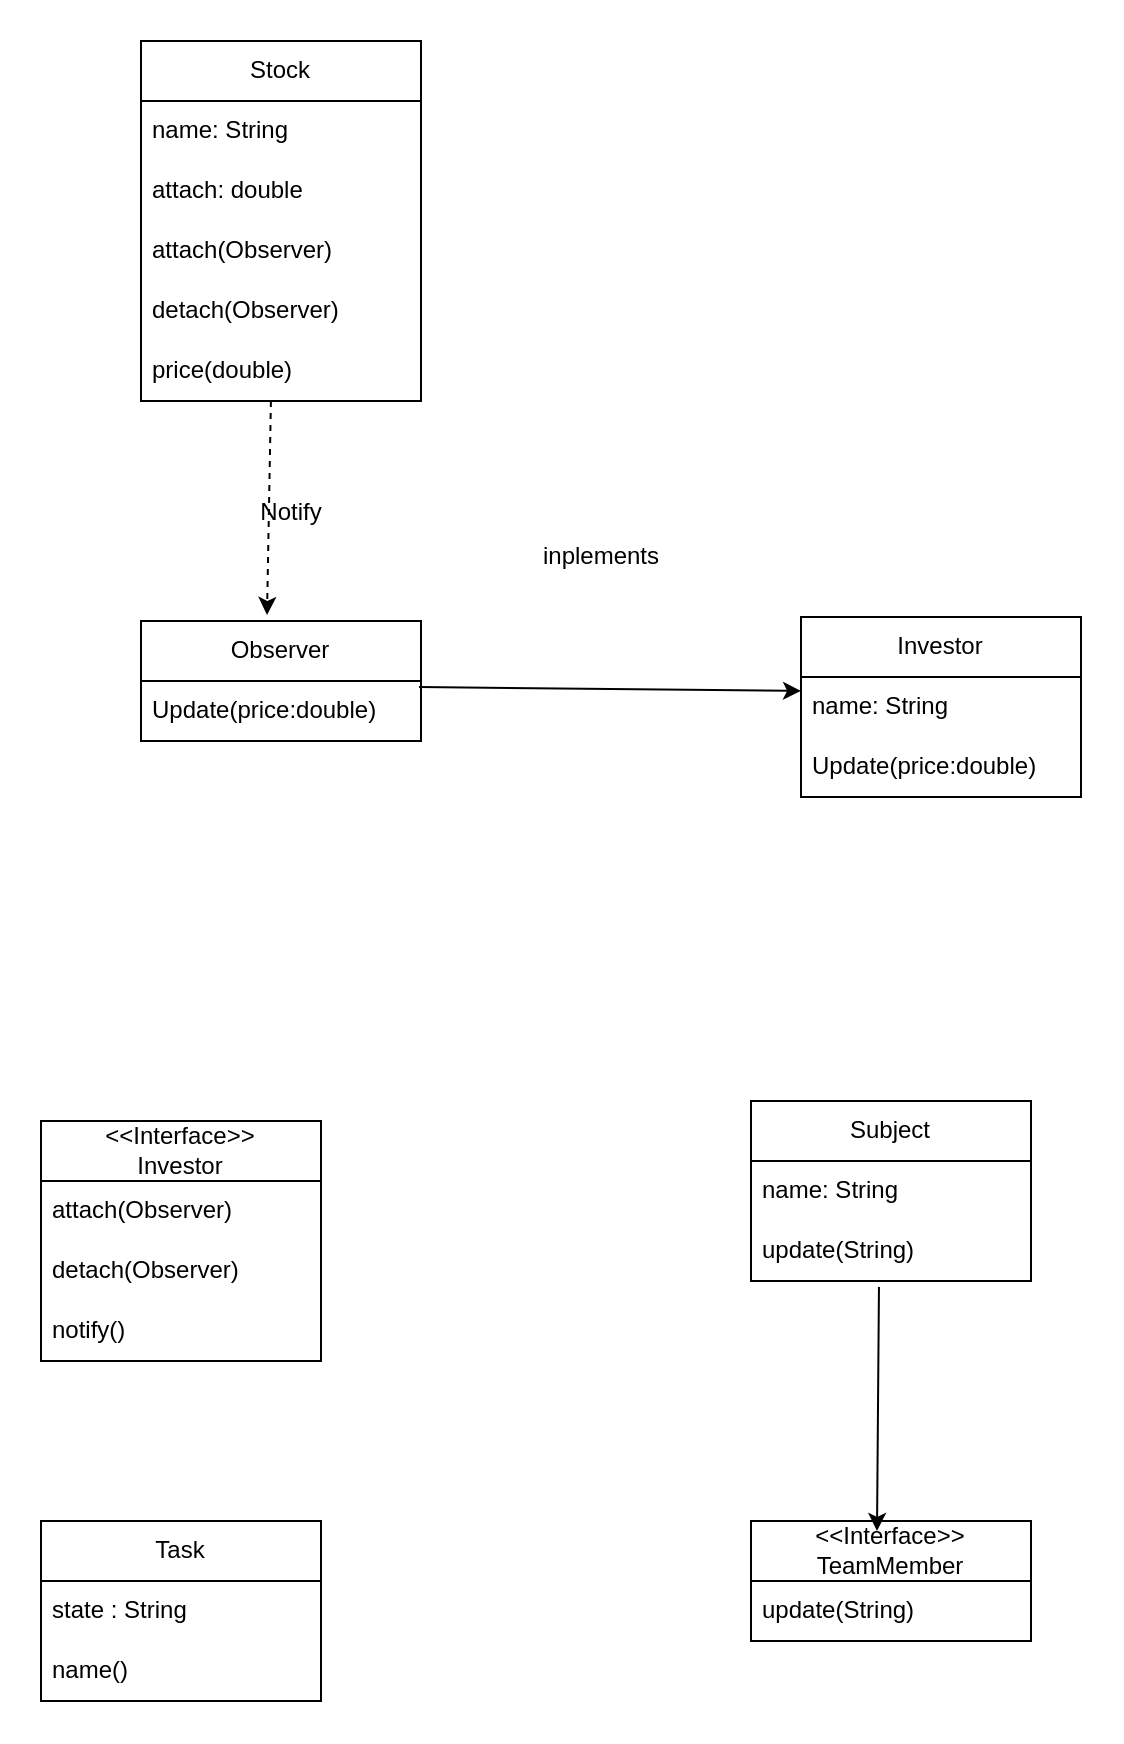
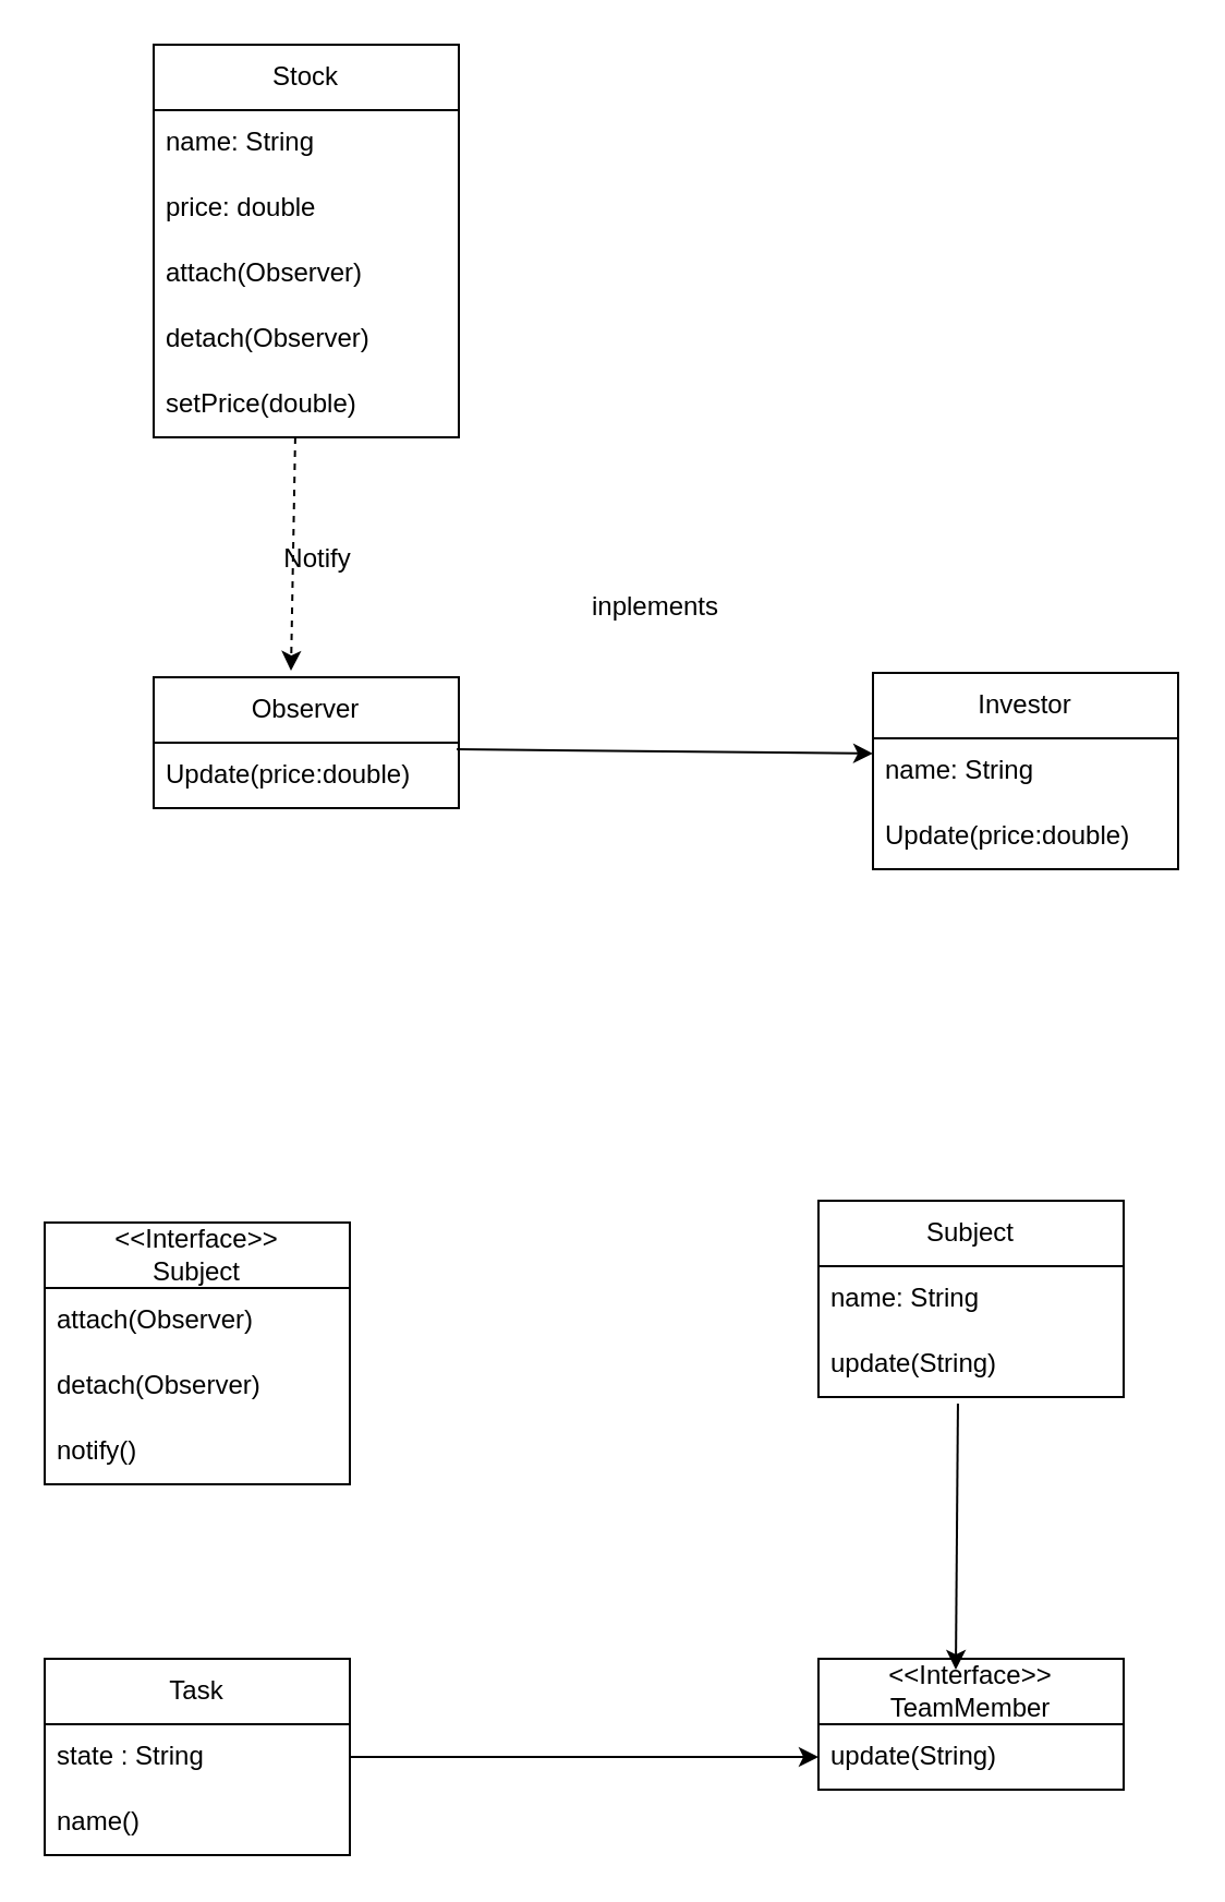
  <mxCell id="0" />
  <mxCell id="1" parent="0" />
  <mxCell id="2" value="Stock" style="swimlane;fontStyle=0;childLayout=stackLayout;horizontal=1;startSize=30;horizontalStack=0;resizeParent=1;resizeParentMax=0;resizeLast=0;collapsible=1;marginBottom=0;whiteSpace=wrap;html=1;" vertex="1" parent="1"><mxGeometry x="70" y="20" width="140" height="180" as="geometry" /></mxCell>
  <mxCell id="3" value="name: String" style="text;strokeColor=none;fillColor=none;align=left;verticalAlign=middle;spacingLeft=4;spacingRight=4;overflow=hidden;points=[[0,0.5],[1,0.5]];portConstraint=eastwest;rotatable=0;whiteSpace=wrap;html=1;" vertex="1" parent="2"><mxGeometry y="30" width="140" height="30" as="geometry" /></mxCell>
- <mxCell id="4" value="attach: double" style="text;strokeColor=none;fillColor=none;align=left;verticalAlign=middle;spacingLeft=4;spacingRight=4;overflow=hidden;points=[[0,0.5],[1,0.5]];portConstraint=eastwest;rotatable=0;whiteSpace=wrap;html=1;" vertex="1" parent="2"><mxGeometry y="60" width="140" height="30" as="geometry" /></mxCell>
+ <mxCell id="4" value="price: double" style="text;strokeColor=none;fillColor=none;align=left;verticalAlign=middle;spacingLeft=4;spacingRight=4;overflow=hidden;points=[[0,0.5],[1,0.5]];portConstraint=eastwest;rotatable=0;whiteSpace=wrap;html=1;" vertex="1" parent="2"><mxGeometry y="60" width="140" height="30" as="geometry" /></mxCell>
  <mxCell id="5" value="attach(Observer)" style="text;strokeColor=none;fillColor=none;align=left;verticalAlign=middle;spacingLeft=4;spacingRight=4;overflow=hidden;points=[[0,0.5],[1,0.5]];portConstraint=eastwest;rotatable=0;whiteSpace=wrap;html=1;" vertex="1" parent="2"><mxGeometry y="90" width="140" height="30" as="geometry" /></mxCell>
  <mxCell id="6" value="detach(Observer)" style="text;strokeColor=none;fillColor=none;align=left;verticalAlign=middle;spacingLeft=4;spacingRight=4;overflow=hidden;points=[[0,0.5],[1,0.5]];portConstraint=eastwest;rotatable=0;whiteSpace=wrap;html=1;" vertex="1" parent="2"><mxGeometry y="120" width="140" height="30" as="geometry" /></mxCell>
- <mxCell id="7" value="price(double)" style="text;strokeColor=none;fillColor=none;align=left;verticalAlign=middle;spacingLeft=4;spacingRight=4;overflow=hidden;points=[[0,0.5],[1,0.5]];portConstraint=eastwest;rotatable=0;whiteSpace=wrap;html=1;" vertex="1" parent="2"><mxGeometry y="150" width="140" height="30" as="geometry" /></mxCell>
+ <mxCell id="7" value="setPrice(double)" style="text;strokeColor=none;fillColor=none;align=left;verticalAlign=middle;spacingLeft=4;spacingRight=4;overflow=hidden;points=[[0,0.5],[1,0.5]];portConstraint=eastwest;rotatable=0;whiteSpace=wrap;html=1;" vertex="1" parent="2"><mxGeometry y="150" width="140" height="30" as="geometry" /></mxCell>
  <mxCell id="8" value="Observer" style="swimlane;fontStyle=0;childLayout=stackLayout;horizontal=1;startSize=30;horizontalStack=0;resizeParent=1;resizeParentMax=0;resizeLast=0;collapsible=1;marginBottom=0;whiteSpace=wrap;html=1;" vertex="1" parent="1"><mxGeometry x="70" y="310" width="140" height="60" as="geometry" /></mxCell>
  <mxCell id="9" value="Update(price:double)" style="text;strokeColor=none;fillColor=none;align=left;verticalAlign=middle;spacingLeft=4;spacingRight=4;overflow=hidden;points=[[0,0.5],[1,0.5]];portConstraint=eastwest;rotatable=0;whiteSpace=wrap;html=1;" vertex="1" parent="8"><mxGeometry y="30" width="140" height="30" as="geometry" /></mxCell>
  <mxCell id="10" value="" style="endArrow=classic;html=1;rounded=0;exitX=0.464;exitY=1;exitDx=0;exitDy=0;exitPerimeter=0;entryX=0.45;entryY=-0.05;entryDx=0;entryDy=0;entryPerimeter=0;dashed=1;" edge="1" parent="1" source="7" target="8"><mxGeometry width="50" height="50" relative="1" as="geometry"><mxPoint x="350" y="300" as="sourcePoint" /><mxPoint x="400" y="250" as="targetPoint" /></mxGeometry></mxCell>
  <mxCell id="11" value="Notify&lt;div&gt;&lt;br&gt;&lt;/div&gt;" style="text;html=1;align=center;verticalAlign=middle;resizable=0;points=[];autosize=1;strokeColor=none;fillColor=none;" vertex="1" parent="1"><mxGeometry x="120" y="243" width="50" height="40" as="geometry" /></mxCell>
  <mxCell id="12" value="Investor" style="swimlane;fontStyle=0;childLayout=stackLayout;horizontal=1;startSize=30;horizontalStack=0;resizeParent=1;resizeParentMax=0;resizeLast=0;collapsible=1;marginBottom=0;whiteSpace=wrap;html=1;" vertex="1" parent="1"><mxGeometry x="400" y="308" width="140" height="90" as="geometry" /></mxCell>
  <mxCell id="13" value="name: String" style="text;strokeColor=none;fillColor=none;align=left;verticalAlign=middle;spacingLeft=4;spacingRight=4;overflow=hidden;points=[[0,0.5],[1,0.5]];portConstraint=eastwest;rotatable=0;whiteSpace=wrap;html=1;" vertex="1" parent="12"><mxGeometry y="30" width="140" height="30" as="geometry" /></mxCell>
  <mxCell id="14" value="Update(price:double)" style="text;strokeColor=none;fillColor=none;align=left;verticalAlign=middle;spacingLeft=4;spacingRight=4;overflow=hidden;points=[[0,0.5],[1,0.5]];portConstraint=eastwest;rotatable=0;whiteSpace=wrap;html=1;" vertex="1" parent="12"><mxGeometry y="60" width="140" height="30" as="geometry" /></mxCell>
  <mxCell id="15" value="" style="endArrow=classic;html=1;rounded=0;exitX=0.993;exitY=0.1;exitDx=0;exitDy=0;exitPerimeter=0;entryX=0;entryY=0.233;entryDx=0;entryDy=0;entryPerimeter=0;" edge="1" parent="1" source="9" target="13"><mxGeometry width="50" height="50" relative="1" as="geometry"><mxPoint x="350" y="300" as="sourcePoint" /><mxPoint x="400" y="250" as="targetPoint" /></mxGeometry></mxCell>
  <mxCell id="16" value="inplements" style="text;html=1;align=center;verticalAlign=middle;resizable=0;points=[];autosize=1;strokeColor=none;fillColor=none;" vertex="1" parent="1"><mxGeometry x="255" y="263" width="90" height="30" as="geometry" /></mxCell>
- <mxCell id="17" value="&amp;lt;&amp;lt;Interface&amp;gt;&amp;gt;&lt;div&gt;Investor&lt;/div&gt;" style="swimlane;fontStyle=0;childLayout=stackLayout;horizontal=1;startSize=30;horizontalStack=0;resizeParent=1;resizeParentMax=0;resizeLast=0;collapsible=1;marginBottom=0;whiteSpace=wrap;html=1;" vertex="1" parent="1"><mxGeometry x="20" y="560" width="140" height="120" as="geometry" /></mxCell>
+ <mxCell id="17" value="&amp;lt;&amp;lt;Interface&amp;gt;&amp;gt;&lt;div&gt;Subject&lt;/div&gt;" style="swimlane;fontStyle=0;childLayout=stackLayout;horizontal=1;startSize=30;horizontalStack=0;resizeParent=1;resizeParentMax=0;resizeLast=0;collapsible=1;marginBottom=0;whiteSpace=wrap;html=1;" vertex="1" parent="1"><mxGeometry x="20" y="560" width="140" height="120" as="geometry" /></mxCell>
  <mxCell id="18" value="attach(Observer)" style="text;strokeColor=none;fillColor=none;align=left;verticalAlign=middle;spacingLeft=4;spacingRight=4;overflow=hidden;points=[[0,0.5],[1,0.5]];portConstraint=eastwest;rotatable=0;whiteSpace=wrap;html=1;" vertex="1" parent="17"><mxGeometry y="30" width="140" height="30" as="geometry" /></mxCell>
  <mxCell id="19" value="detach(Observer)" style="text;strokeColor=none;fillColor=none;align=left;verticalAlign=middle;spacingLeft=4;spacingRight=4;overflow=hidden;points=[[0,0.5],[1,0.5]];portConstraint=eastwest;rotatable=0;whiteSpace=wrap;html=1;" vertex="1" parent="17"><mxGeometry y="60" width="140" height="30" as="geometry" /></mxCell>
  <mxCell id="20" value="notify()" style="text;strokeColor=none;fillColor=none;align=left;verticalAlign=middle;spacingLeft=4;spacingRight=4;overflow=hidden;points=[[0,0.5],[1,0.5]];portConstraint=eastwest;rotatable=0;whiteSpace=wrap;html=1;" vertex="1" parent="17"><mxGeometry y="90" width="140" height="30" as="geometry" /></mxCell>
  <mxCell id="21" value="Task" style="swimlane;fontStyle=0;childLayout=stackLayout;horizontal=1;startSize=30;horizontalStack=0;resizeParent=1;resizeParentMax=0;resizeLast=0;collapsible=1;marginBottom=0;whiteSpace=wrap;html=1;" vertex="1" parent="1"><mxGeometry x="20" y="760" width="140" height="90" as="geometry" /></mxCell>
  <mxCell id="22" value="state : String" style="text;strokeColor=none;fillColor=none;align=left;verticalAlign=middle;spacingLeft=4;spacingRight=4;overflow=hidden;points=[[0,0.5],[1,0.5]];portConstraint=eastwest;rotatable=0;whiteSpace=wrap;html=1;" vertex="1" parent="21"><mxGeometry y="30" width="140" height="30" as="geometry" /></mxCell>
  <mxCell id="23" value="name()" style="text;strokeColor=none;fillColor=none;align=left;verticalAlign=middle;spacingLeft=4;spacingRight=4;overflow=hidden;points=[[0,0.5],[1,0.5]];portConstraint=eastwest;rotatable=0;whiteSpace=wrap;html=1;" vertex="1" parent="21"><mxGeometry y="60" width="140" height="30" as="geometry" /></mxCell>
  <mxCell id="24" value="&amp;lt;&amp;lt;Interface&amp;gt;&amp;gt;&lt;div&gt;TeamMember&lt;/div&gt;" style="swimlane;fontStyle=0;childLayout=stackLayout;horizontal=1;startSize=30;horizontalStack=0;resizeParent=1;resizeParentMax=0;resizeLast=0;collapsible=1;marginBottom=0;whiteSpace=wrap;html=1;" vertex="1" parent="1"><mxGeometry x="375" y="760" width="140" height="60" as="geometry" /></mxCell>
  <mxCell id="25" value="update(String)" style="text;strokeColor=none;fillColor=none;align=left;verticalAlign=middle;spacingLeft=4;spacingRight=4;overflow=hidden;points=[[0,0.5],[1,0.5]];portConstraint=eastwest;rotatable=0;whiteSpace=wrap;html=1;" vertex="1" parent="24"><mxGeometry y="30" width="140" height="30" as="geometry" /></mxCell>
  <mxCell id="26" value="Subject" style="swimlane;fontStyle=0;childLayout=stackLayout;horizontal=1;startSize=30;horizontalStack=0;resizeParent=1;resizeParentMax=0;resizeLast=0;collapsible=1;marginBottom=0;whiteSpace=wrap;html=1;" vertex="1" parent="1"><mxGeometry x="375" y="550" width="140" height="90" as="geometry" /></mxCell>
  <mxCell id="27" value="name: String" style="text;strokeColor=none;fillColor=none;align=left;verticalAlign=middle;spacingLeft=4;spacingRight=4;overflow=hidden;points=[[0,0.5],[1,0.5]];portConstraint=eastwest;rotatable=0;whiteSpace=wrap;html=1;" vertex="1" parent="26"><mxGeometry y="30" width="140" height="30" as="geometry" /></mxCell>
  <mxCell id="28" value="update(String)" style="text;strokeColor=none;fillColor=none;align=left;verticalAlign=middle;spacingLeft=4;spacingRight=4;overflow=hidden;points=[[0,0.5],[1,0.5]];portConstraint=eastwest;rotatable=0;whiteSpace=wrap;html=1;" vertex="1" parent="26"><mxGeometry y="60" width="140" height="30" as="geometry" /></mxCell>
+ <mxCell id="29" value="" style="endArrow=classic;html=1;rounded=0;exitX=1;exitY=0.5;exitDx=0;exitDy=0;entryX=0;entryY=0.75;entryDx=0;entryDy=0;" edge="1" parent="1" source="22" target="24"><mxGeometry width="50" height="50" relative="1" as="geometry"><mxPoint x="350" y="800" as="sourcePoint" /><mxPoint x="400" y="750" as="targetPoint" /></mxGeometry></mxCell>
  <mxCell id="30" value="" style="endArrow=classic;html=1;rounded=0;exitX=0.457;exitY=1.1;exitDx=0;exitDy=0;exitPerimeter=0;entryX=0.45;entryY=0.083;entryDx=0;entryDy=0;entryPerimeter=0;" edge="1" parent="1" source="28" target="24"><mxGeometry width="50" height="50" relative="1" as="geometry"><mxPoint x="350" y="800" as="sourcePoint" /><mxPoint x="400" y="750" as="targetPoint" /></mxGeometry></mxCell>
